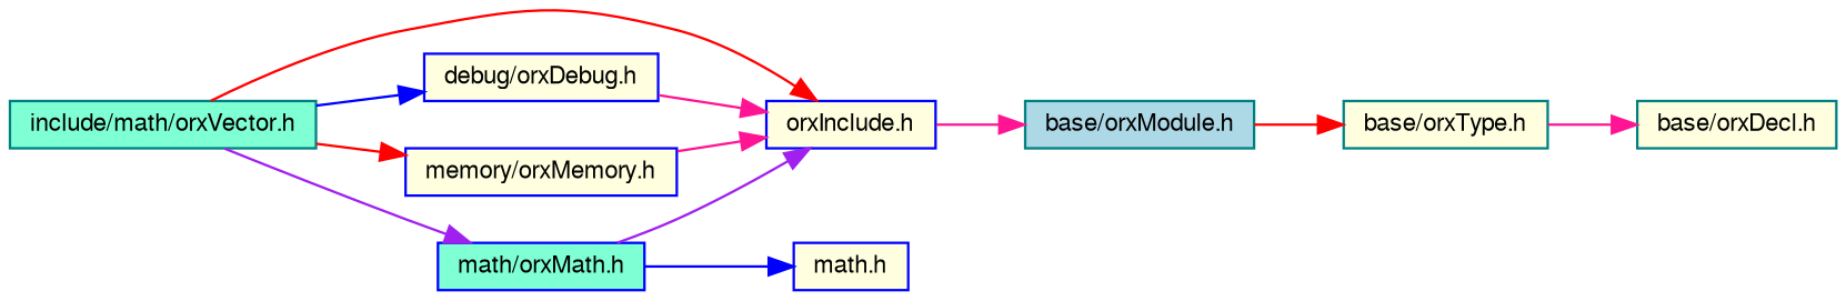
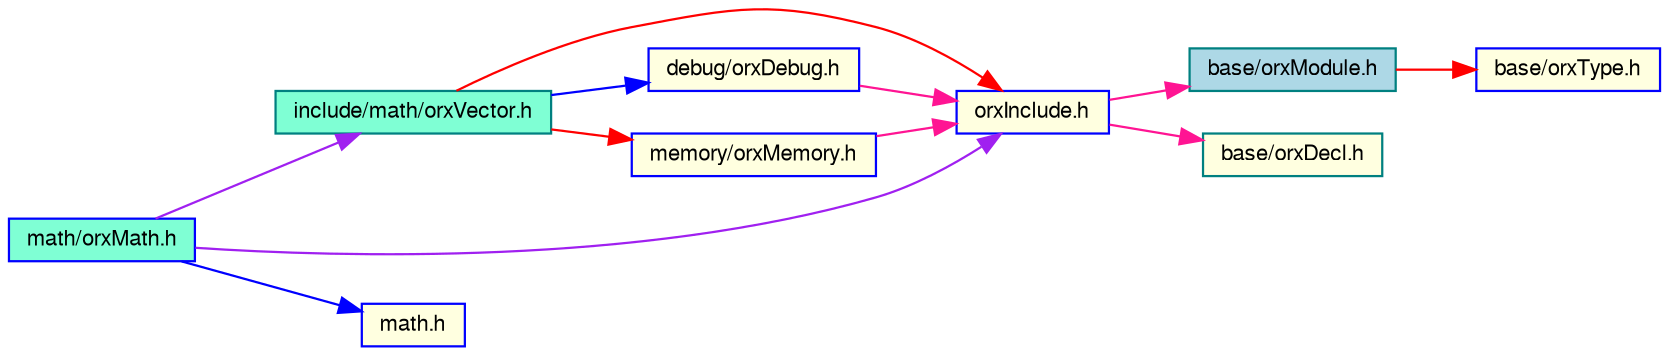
  digraph {
    rankdir=LR
    node [color=blue fillcolor=lightyellow fontname=FreeSans fontsize=10 shape=record style=filled]
    edge [color=deeppink fontname=FreeSans fontsize=10 labelfontname=FreeSans labelfontsize=10 style=solid]
    n1 [color=teal fillcolor=aquamarine fontcolor=black height=0.2 label="include/math/orxVector.h" width=0.4]
    n2 [height=0.2 label="orxInclude.h" width=0.4]
    n3 [height=0.2 label="debug/orxDebug.h" width=0.4]
    n4 [height=0.2 label="memory/orxMemory.h" width=0.4]
    n5 [fillcolor=aquamarine height=0.2 label="math/orxMath.h" width=0.4]
    n6 [color=teal fillcolor=lightblue height=0.2 label="base/orxModule.h" width=0.4]
    n7 [height=0.2 label="math.h" width=0.4]
-   n8 [color=teal height=0.2 label="base/orxType.h" width=0.4]
+   n8 [height=0.2 label="base/orxType.h" width=0.4]
    n9 [color=teal height=0.2 label="base/orxDecl.h" width=0.4]
    n1 -> n2 [color=red]
    n1 -> n3 [color=blue]
    n1 -> n4 [color=red]
-   n1 -> n5 [color=purple]
+   n5 -> n1 [color=purple]
    n2 -> n6
    n3 -> n2
    n4 -> n2
    n5 -> n2 [color=purple]
    n5 -> n7 [color=blue]
    n6 -> n8 [color=red]
-   n8 -> n9
+   n2 -> n9
  }
